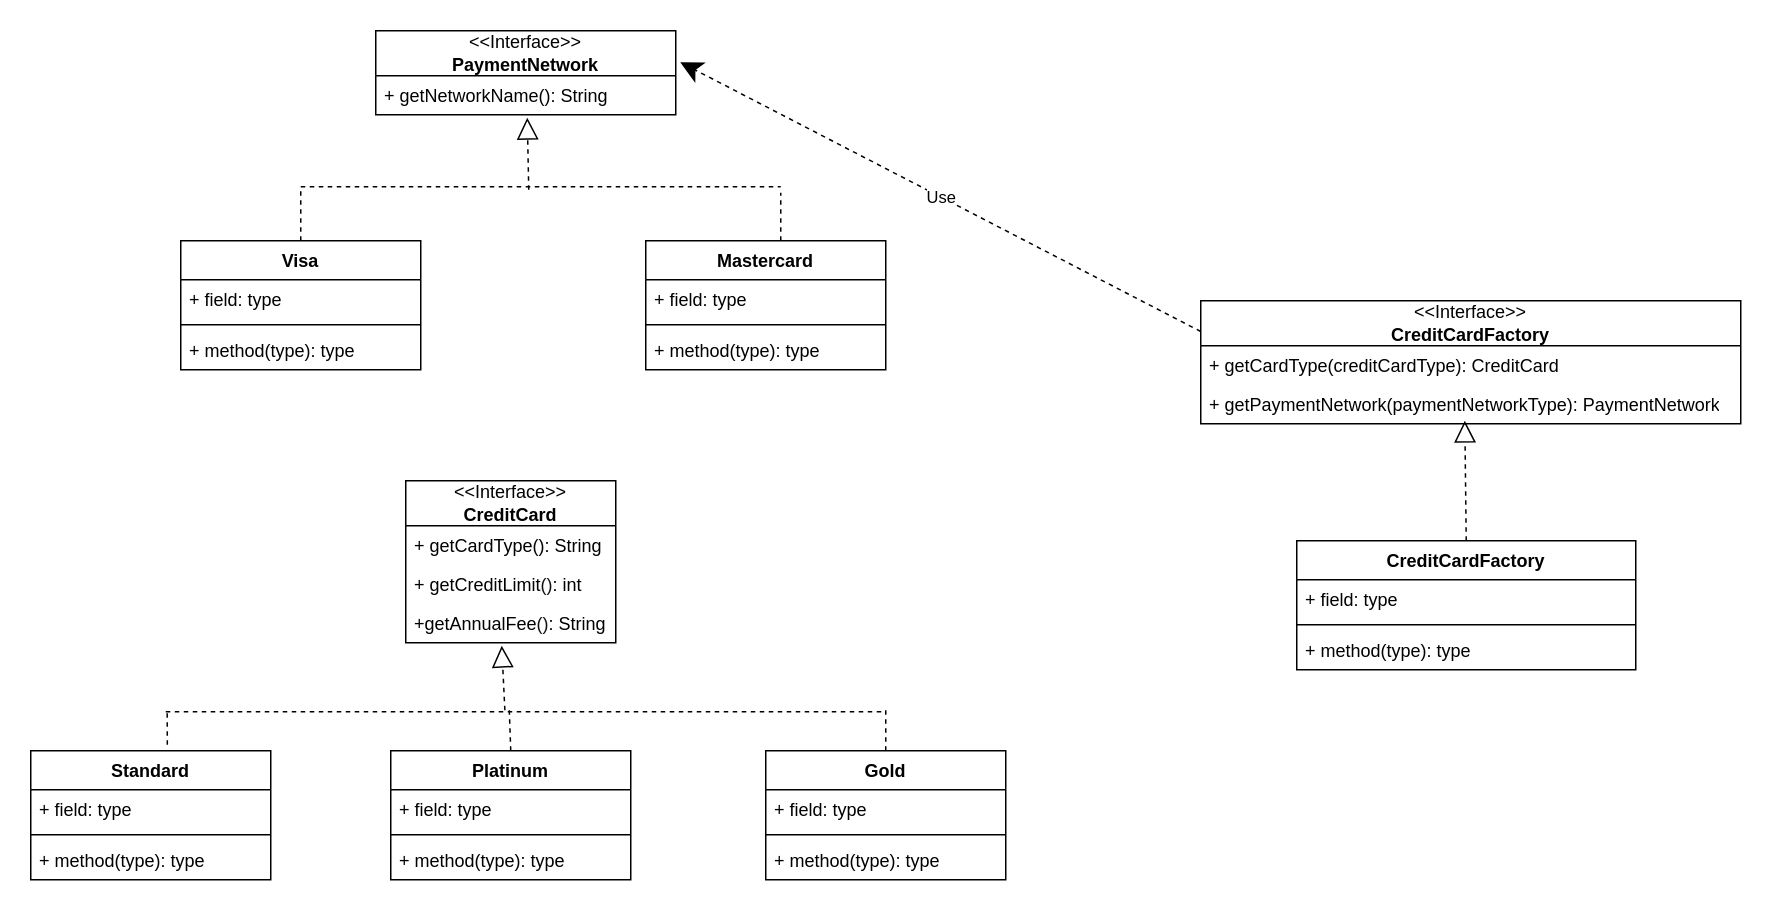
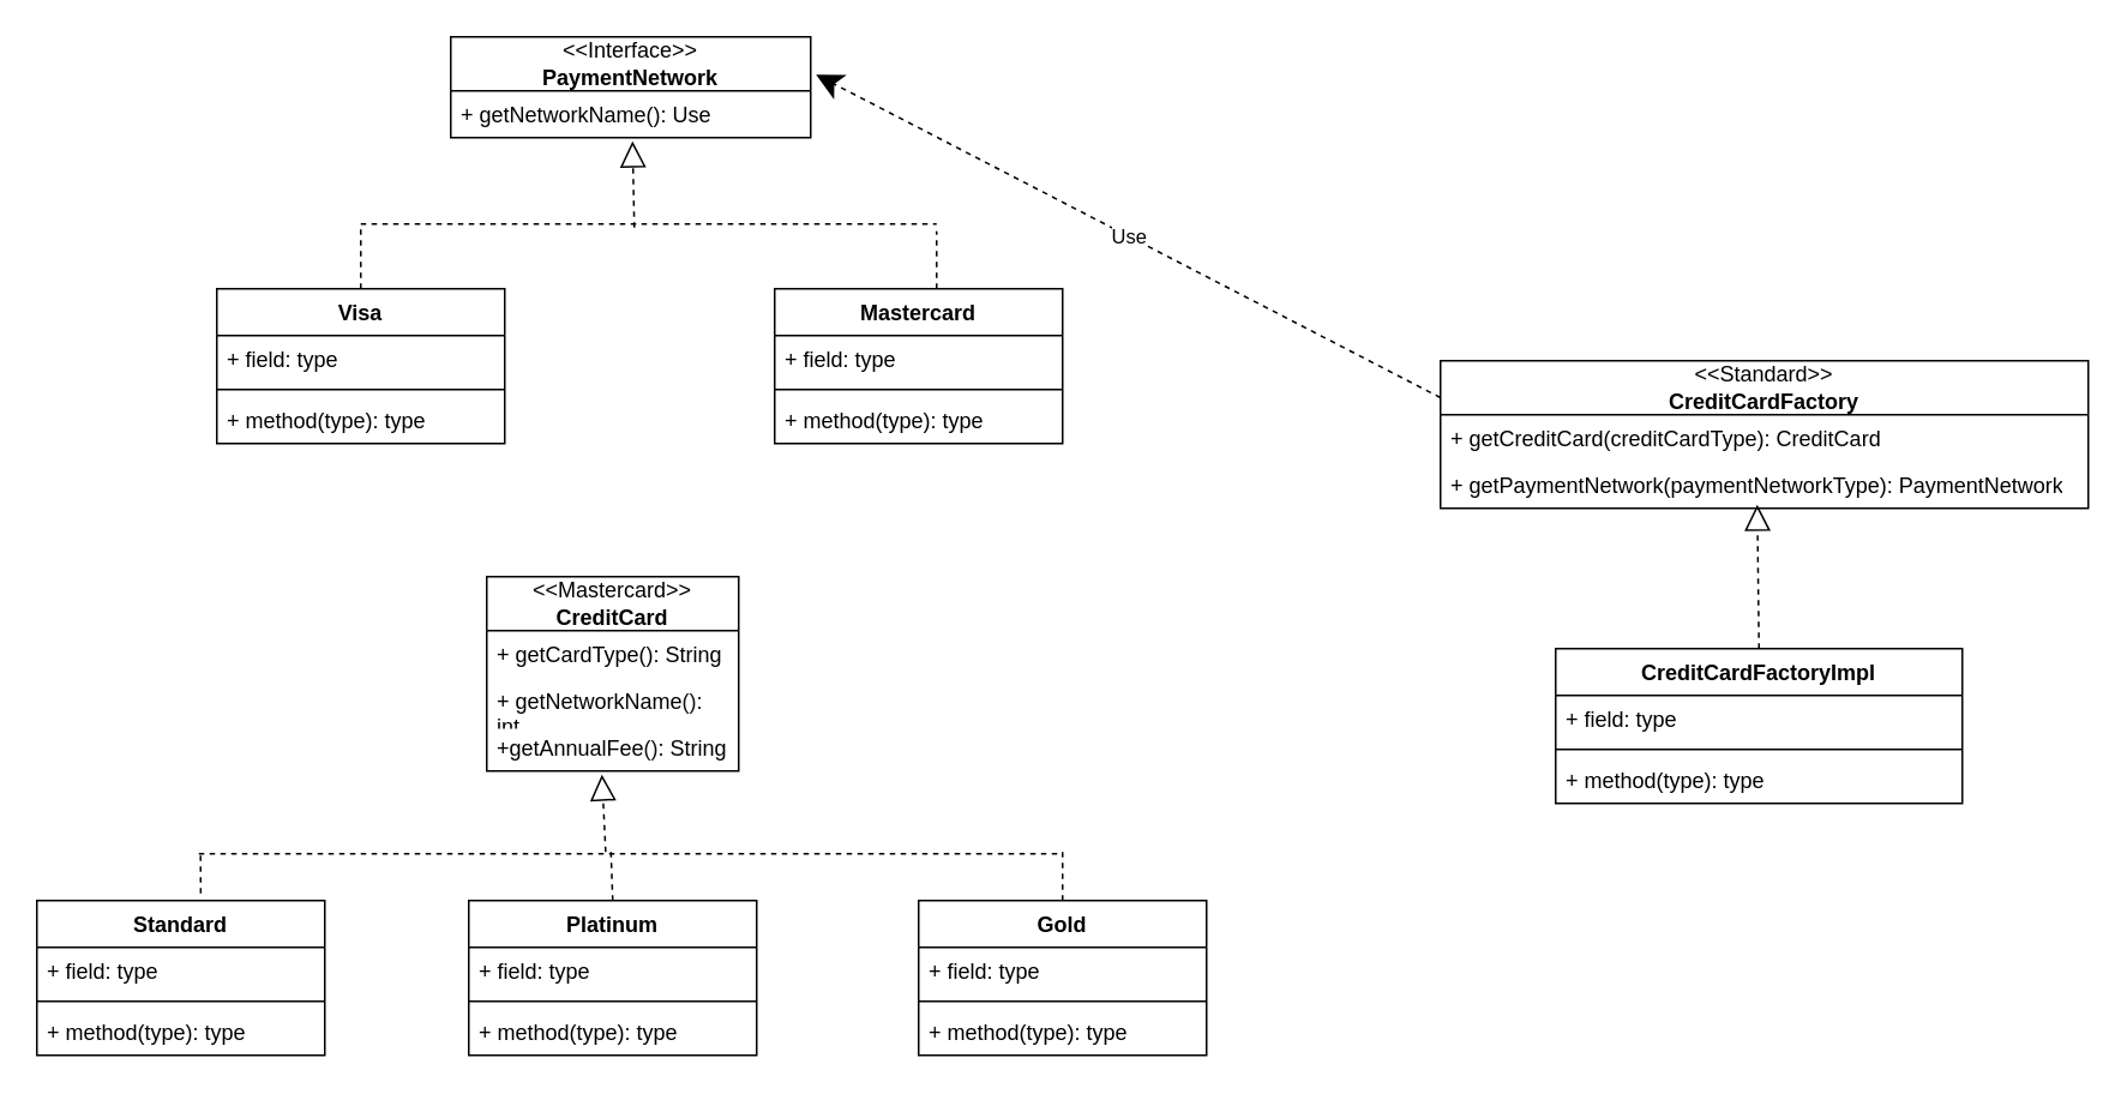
  <mxCell id="0" />
  <mxCell id="1" parent="0" />
- <mxCell id="2" value="&amp;lt;&amp;lt;Interface&amp;gt;&amp;gt;&lt;br&gt;&lt;b&gt;CreditCard&lt;/b&gt;" style="swimlane;fontStyle=0;childLayout=stackLayout;horizontal=1;startSize=30;fillColor=none;horizontalStack=0;resizeParent=1;resizeParentMax=0;resizeLast=0;collapsible=1;marginBottom=0;whiteSpace=wrap;html=1;" vertex="1" parent="1"><mxGeometry x="270" y="320" width="140" height="108" as="geometry" /></mxCell>
+ <mxCell id="2" value="&amp;lt;&amp;lt;Mastercard&amp;gt;&amp;gt;&lt;br&gt;&lt;b&gt;CreditCard&lt;/b&gt;" style="swimlane;fontStyle=0;childLayout=stackLayout;horizontal=1;startSize=30;fillColor=none;horizontalStack=0;resizeParent=1;resizeParentMax=0;resizeLast=0;collapsible=1;marginBottom=0;whiteSpace=wrap;html=1;" vertex="1" parent="1"><mxGeometry x="270" y="320" width="140" height="108" as="geometry" /></mxCell>
  <mxCell id="3" value="+ getCardType(): String" style="text;strokeColor=none;fillColor=none;align=left;verticalAlign=top;spacingLeft=4;spacingRight=4;overflow=hidden;rotatable=0;points=[[0,0.5],[1,0.5]];portConstraint=eastwest;whiteSpace=wrap;html=1;" vertex="1" parent="2"><mxGeometry y="30" width="140" height="26" as="geometry" /></mxCell>
- <mxCell id="4" value="+ getCreditLimit&lt;span style=&quot;font-size: var(--cib-type-body1-font-size); font-weight: var(--cib-type-body1-font-weight); color: rgb(17, 17, 17); font-variation-settings: var(--cib-type-subtitle1-font-variation-settings);&quot; class=&quot;hljs-params&quot;&gt;()&lt;/span&gt;&lt;span style=&quot;background-color: initial;&quot;&gt;: int&lt;/span&gt;" style="text;strokeColor=none;fillColor=none;align=left;verticalAlign=top;spacingLeft=4;spacingRight=4;overflow=hidden;rotatable=0;points=[[0,0.5],[1,0.5]];portConstraint=eastwest;whiteSpace=wrap;html=1;" vertex="1" parent="2"><mxGeometry y="56" width="140" height="26" as="geometry" /></mxCell>
+ <mxCell id="4" value="+ getNetworkName&lt;span style=&quot;font-size: var(--cib-type-body1-font-size); font-weight: var(--cib-type-body1-font-weight); color: rgb(17, 17, 17); font-variation-settings: var(--cib-type-subtitle1-font-variation-settings);&quot; class=&quot;hljs-params&quot;&gt;()&lt;/span&gt;&lt;span style=&quot;background-color: initial;&quot;&gt;: int&lt;/span&gt;" style="text;strokeColor=none;fillColor=none;align=left;verticalAlign=top;spacingLeft=4;spacingRight=4;overflow=hidden;rotatable=0;points=[[0,0.5],[1,0.5]];portConstraint=eastwest;whiteSpace=wrap;html=1;" vertex="1" parent="2"><mxGeometry y="56" width="140" height="26" as="geometry" /></mxCell>
  <mxCell id="5" value="+getAnnualFee&lt;span style=&quot;font-size: var(--cib-type-body1-font-size); font-weight: var(--cib-type-body1-font-weight); color: rgb(17, 17, 17); font-variation-settings: var(--cib-type-subtitle1-font-variation-settings);&quot; class=&quot;hljs-params&quot;&gt;()&lt;/span&gt;&lt;span style=&quot;background-color: initial;&quot;&gt;: String&lt;/span&gt;" style="text;strokeColor=none;fillColor=none;align=left;verticalAlign=top;spacingLeft=4;spacingRight=4;overflow=hidden;rotatable=0;points=[[0,0.5],[1,0.5]];portConstraint=eastwest;whiteSpace=wrap;html=1;" vertex="1" parent="2"><mxGeometry y="82" width="140" height="26" as="geometry" /></mxCell>
  <mxCell id="6" value="Platinum" style="swimlane;fontStyle=1;align=center;verticalAlign=top;childLayout=stackLayout;horizontal=1;startSize=26;horizontalStack=0;resizeParent=1;resizeParentMax=0;resizeLast=0;collapsible=1;marginBottom=0;whiteSpace=wrap;html=1;" vertex="1" parent="1"><mxGeometry x="260" y="500" width="160" height="86" as="geometry" /></mxCell>
  <mxCell id="7" value="+ field: type" style="text;strokeColor=none;fillColor=none;align=left;verticalAlign=top;spacingLeft=4;spacingRight=4;overflow=hidden;rotatable=0;points=[[0,0.5],[1,0.5]];portConstraint=eastwest;whiteSpace=wrap;html=1;" vertex="1" parent="6"><mxGeometry y="26" width="160" height="26" as="geometry" /></mxCell>
  <mxCell id="8" value="" style="line;strokeWidth=1;fillColor=none;align=left;verticalAlign=middle;spacingTop=-1;spacingLeft=3;spacingRight=3;rotatable=0;labelPosition=right;points=[];portConstraint=eastwest;strokeColor=inherit;" vertex="1" parent="6"><mxGeometry y="52" width="160" height="8" as="geometry" /></mxCell>
  <mxCell id="9" value="+ method(type): type" style="text;strokeColor=none;fillColor=none;align=left;verticalAlign=top;spacingLeft=4;spacingRight=4;overflow=hidden;rotatable=0;points=[[0,0.5],[1,0.5]];portConstraint=eastwest;whiteSpace=wrap;html=1;" vertex="1" parent="6"><mxGeometry y="60" width="160" height="26" as="geometry" /></mxCell>
  <mxCell id="10" value="Gold" style="swimlane;fontStyle=1;align=center;verticalAlign=top;childLayout=stackLayout;horizontal=1;startSize=26;horizontalStack=0;resizeParent=1;resizeParentMax=0;resizeLast=0;collapsible=1;marginBottom=0;whiteSpace=wrap;html=1;" vertex="1" parent="1"><mxGeometry x="510" y="500" width="160" height="86" as="geometry" /></mxCell>
  <mxCell id="11" value="+ field: type" style="text;strokeColor=none;fillColor=none;align=left;verticalAlign=top;spacingLeft=4;spacingRight=4;overflow=hidden;rotatable=0;points=[[0,0.5],[1,0.5]];portConstraint=eastwest;whiteSpace=wrap;html=1;" vertex="1" parent="10"><mxGeometry y="26" width="160" height="26" as="geometry" /></mxCell>
  <mxCell id="12" value="" style="line;strokeWidth=1;fillColor=none;align=left;verticalAlign=middle;spacingTop=-1;spacingLeft=3;spacingRight=3;rotatable=0;labelPosition=right;points=[];portConstraint=eastwest;strokeColor=inherit;" vertex="1" parent="10"><mxGeometry y="52" width="160" height="8" as="geometry" /></mxCell>
  <mxCell id="13" value="+ method(type): type" style="text;strokeColor=none;fillColor=none;align=left;verticalAlign=top;spacingLeft=4;spacingRight=4;overflow=hidden;rotatable=0;points=[[0,0.5],[1,0.5]];portConstraint=eastwest;whiteSpace=wrap;html=1;" vertex="1" parent="10"><mxGeometry y="60" width="160" height="26" as="geometry" /></mxCell>
  <mxCell id="14" value="Standard" style="swimlane;fontStyle=1;align=center;verticalAlign=top;childLayout=stackLayout;horizontal=1;startSize=26;horizontalStack=0;resizeParent=1;resizeParentMax=0;resizeLast=0;collapsible=1;marginBottom=0;whiteSpace=wrap;html=1;" vertex="1" parent="1"><mxGeometry x="20" y="500" width="160" height="86" as="geometry" /></mxCell>
  <mxCell id="15" value="+ field: type" style="text;strokeColor=none;fillColor=none;align=left;verticalAlign=top;spacingLeft=4;spacingRight=4;overflow=hidden;rotatable=0;points=[[0,0.5],[1,0.5]];portConstraint=eastwest;whiteSpace=wrap;html=1;" vertex="1" parent="14"><mxGeometry y="26" width="160" height="26" as="geometry" /></mxCell>
  <mxCell id="16" value="" style="line;strokeWidth=1;fillColor=none;align=left;verticalAlign=middle;spacingTop=-1;spacingLeft=3;spacingRight=3;rotatable=0;labelPosition=right;points=[];portConstraint=eastwest;strokeColor=inherit;" vertex="1" parent="14"><mxGeometry y="52" width="160" height="8" as="geometry" /></mxCell>
  <mxCell id="17" value="+ method(type): type" style="text;strokeColor=none;fillColor=none;align=left;verticalAlign=top;spacingLeft=4;spacingRight=4;overflow=hidden;rotatable=0;points=[[0,0.5],[1,0.5]];portConstraint=eastwest;whiteSpace=wrap;html=1;" vertex="1" parent="14"><mxGeometry y="60" width="160" height="26" as="geometry" /></mxCell>
- <mxCell id="18" value="&amp;lt;&amp;lt;Interface&amp;gt;&amp;gt;&lt;br&gt;&lt;b&gt;CreditCardFactory&lt;/b&gt;" style="swimlane;fontStyle=0;childLayout=stackLayout;horizontal=1;startSize=30;fillColor=none;horizontalStack=0;resizeParent=1;resizeParentMax=0;resizeLast=0;collapsible=1;marginBottom=0;whiteSpace=wrap;html=1;" vertex="1" parent="1"><mxGeometry x="800" y="200" width="360" height="82" as="geometry" /></mxCell>
- <mxCell id="19" value="+ getCardType(creditCardType): CreditCard" style="text;strokeColor=none;fillColor=none;align=left;verticalAlign=top;spacingLeft=4;spacingRight=4;overflow=hidden;rotatable=0;points=[[0,0.5],[1,0.5]];portConstraint=eastwest;whiteSpace=wrap;html=1;" vertex="1" parent="18"><mxGeometry y="30" width="360" height="26" as="geometry" /></mxCell>
+ <mxCell id="18" value="&amp;lt;&amp;lt;Standard&amp;gt;&amp;gt;&lt;br&gt;&lt;b&gt;CreditCardFactory&lt;/b&gt;" style="swimlane;fontStyle=0;childLayout=stackLayout;horizontal=1;startSize=30;fillColor=none;horizontalStack=0;resizeParent=1;resizeParentMax=0;resizeLast=0;collapsible=1;marginBottom=0;whiteSpace=wrap;html=1;" vertex="1" parent="1"><mxGeometry x="800" y="200" width="360" height="82" as="geometry" /></mxCell>
+ <mxCell id="19" value="+ getCreditCard(creditCardType): CreditCard" style="text;strokeColor=none;fillColor=none;align=left;verticalAlign=top;spacingLeft=4;spacingRight=4;overflow=hidden;rotatable=0;points=[[0,0.5],[1,0.5]];portConstraint=eastwest;whiteSpace=wrap;html=1;" vertex="1" parent="18"><mxGeometry y="30" width="360" height="26" as="geometry" /></mxCell>
  <mxCell id="20" value="+ getPaymentNetwork(paymentNetworkType): PaymentNetwork" style="text;strokeColor=none;fillColor=none;align=left;verticalAlign=top;spacingLeft=4;spacingRight=4;overflow=hidden;rotatable=0;points=[[0,0.5],[1,0.5]];portConstraint=eastwest;whiteSpace=wrap;html=1;" vertex="1" parent="18"><mxGeometry y="56" width="360" height="26" as="geometry" /></mxCell>
  <mxCell id="21" value="" style="endArrow=block;dashed=1;endFill=0;endSize=12;html=1;rounded=0;entryX=0.457;entryY=1.077;entryDx=0;entryDy=0;entryPerimeter=0;exitX=0.471;exitY=0.375;exitDx=0;exitDy=0;exitPerimeter=0;" edge="1" parent="1" source="22" target="5"><mxGeometry width="160" relative="1" as="geometry"><mxPoint x="334" y="480" as="sourcePoint" /><mxPoint x="450" y="480" as="targetPoint" /></mxGeometry></mxCell>
  <mxCell id="22" value="" style="line;strokeWidth=1;fillColor=none;align=left;verticalAlign=middle;spacingTop=-1;spacingLeft=3;spacingRight=3;rotatable=0;labelPosition=right;points=[];portConstraint=eastwest;strokeColor=inherit;dashed=1;" vertex="1" parent="1"><mxGeometry x="110" y="470" width="480" height="8" as="geometry" /></mxCell>
  <mxCell id="23" value="" style="endArrow=none;dashed=1;html=1;rounded=0;entryX=1;entryY=0;entryDx=0;entryDy=0;entryPerimeter=0;exitX=0.5;exitY=0;exitDx=0;exitDy=0;" edge="1" parent="1" source="10" target="22"><mxGeometry width="50" height="50" relative="1" as="geometry"><mxPoint x="650" y="490" as="sourcePoint" /><mxPoint x="700" y="440" as="targetPoint" /></mxGeometry></mxCell>
  <mxCell id="24" value="" style="endArrow=none;dashed=1;html=1;rounded=0;entryX=0.477;entryY=0.125;entryDx=0;entryDy=0;entryPerimeter=0;exitX=0.5;exitY=0;exitDx=0;exitDy=0;" edge="1" parent="1" source="6" target="22"><mxGeometry width="50" height="50" relative="1" as="geometry"><mxPoint x="356" y="510" as="sourcePoint" /><mxPoint x="410" y="640" as="targetPoint" /><Array as="points" /></mxGeometry></mxCell>
  <mxCell id="25" value="" style="endArrow=none;dashed=1;html=1;rounded=0;entryX=0.002;entryY=0.5;entryDx=0;entryDy=0;entryPerimeter=0;exitX=0.569;exitY=-0.047;exitDx=0;exitDy=0;exitPerimeter=0;" edge="1" parent="1" source="14" target="22"><mxGeometry width="50" height="50" relative="1" as="geometry"><mxPoint x="20" y="710" as="sourcePoint" /><mxPoint x="70" y="660" as="targetPoint" /></mxGeometry></mxCell>
  <mxCell id="26" value="&amp;lt;&amp;lt;Interface&amp;gt;&amp;gt;&lt;br&gt;&lt;b&gt;PaymentNetwork&lt;/b&gt;" style="swimlane;fontStyle=0;childLayout=stackLayout;horizontal=1;startSize=30;fillColor=none;horizontalStack=0;resizeParent=1;resizeParentMax=0;resizeLast=0;collapsible=1;marginBottom=0;whiteSpace=wrap;html=1;" vertex="1" parent="1"><mxGeometry x="250" y="20" width="200" height="56" as="geometry" /></mxCell>
- <mxCell id="27" value="+ getNetworkName(): String" style="text;strokeColor=none;fillColor=none;align=left;verticalAlign=top;spacingLeft=4;spacingRight=4;overflow=hidden;rotatable=0;points=[[0,0.5],[1,0.5]];portConstraint=eastwest;whiteSpace=wrap;html=1;" vertex="1" parent="26"><mxGeometry y="30" width="200" height="26" as="geometry" /></mxCell>
+ <mxCell id="27" value="+ getNetworkName(): Use" style="text;strokeColor=none;fillColor=none;align=left;verticalAlign=top;spacingLeft=4;spacingRight=4;overflow=hidden;rotatable=0;points=[[0,0.5],[1,0.5]];portConstraint=eastwest;whiteSpace=wrap;html=1;" vertex="1" parent="26"><mxGeometry y="30" width="200" height="26" as="geometry" /></mxCell>
  <mxCell id="28" value="Visa" style="swimlane;fontStyle=1;align=center;verticalAlign=top;childLayout=stackLayout;horizontal=1;startSize=26;horizontalStack=0;resizeParent=1;resizeParentMax=0;resizeLast=0;collapsible=1;marginBottom=0;whiteSpace=wrap;html=1;" vertex="1" parent="1"><mxGeometry x="120" y="160" width="160" height="86" as="geometry" /></mxCell>
  <mxCell id="29" value="+ field: type" style="text;strokeColor=none;fillColor=none;align=left;verticalAlign=top;spacingLeft=4;spacingRight=4;overflow=hidden;rotatable=0;points=[[0,0.5],[1,0.5]];portConstraint=eastwest;whiteSpace=wrap;html=1;" vertex="1" parent="28"><mxGeometry y="26" width="160" height="26" as="geometry" /></mxCell>
  <mxCell id="30" value="" style="line;strokeWidth=1;fillColor=none;align=left;verticalAlign=middle;spacingTop=-1;spacingLeft=3;spacingRight=3;rotatable=0;labelPosition=right;points=[];portConstraint=eastwest;strokeColor=inherit;" vertex="1" parent="28"><mxGeometry y="52" width="160" height="8" as="geometry" /></mxCell>
  <mxCell id="31" value="+ method(type): type" style="text;strokeColor=none;fillColor=none;align=left;verticalAlign=top;spacingLeft=4;spacingRight=4;overflow=hidden;rotatable=0;points=[[0,0.5],[1,0.5]];portConstraint=eastwest;whiteSpace=wrap;html=1;" vertex="1" parent="28"><mxGeometry y="60" width="160" height="26" as="geometry" /></mxCell>
  <mxCell id="32" value="Mastercard" style="swimlane;fontStyle=1;align=center;verticalAlign=top;childLayout=stackLayout;horizontal=1;startSize=26;horizontalStack=0;resizeParent=1;resizeParentMax=0;resizeLast=0;collapsible=1;marginBottom=0;whiteSpace=wrap;html=1;" vertex="1" parent="1"><mxGeometry x="430" y="160" width="160" height="86" as="geometry" /></mxCell>
  <mxCell id="33" value="+ field: type" style="text;strokeColor=none;fillColor=none;align=left;verticalAlign=top;spacingLeft=4;spacingRight=4;overflow=hidden;rotatable=0;points=[[0,0.5],[1,0.5]];portConstraint=eastwest;whiteSpace=wrap;html=1;" vertex="1" parent="32"><mxGeometry y="26" width="160" height="26" as="geometry" /></mxCell>
  <mxCell id="34" value="" style="line;strokeWidth=1;fillColor=none;align=left;verticalAlign=middle;spacingTop=-1;spacingLeft=3;spacingRight=3;rotatable=0;labelPosition=right;points=[];portConstraint=eastwest;strokeColor=inherit;" vertex="1" parent="32"><mxGeometry y="52" width="160" height="8" as="geometry" /></mxCell>
  <mxCell id="35" value="+ method(type): type" style="text;strokeColor=none;fillColor=none;align=left;verticalAlign=top;spacingLeft=4;spacingRight=4;overflow=hidden;rotatable=0;points=[[0,0.5],[1,0.5]];portConstraint=eastwest;whiteSpace=wrap;html=1;" vertex="1" parent="32"><mxGeometry y="60" width="160" height="26" as="geometry" /></mxCell>
  <mxCell id="36" value="" style="endArrow=block;dashed=1;endFill=0;endSize=12;html=1;rounded=0;entryX=0.505;entryY=1.077;entryDx=0;entryDy=0;entryPerimeter=0;exitX=0.475;exitY=0.75;exitDx=0;exitDy=0;exitPerimeter=0;" edge="1" parent="1" source="37" target="27"><mxGeometry width="160" relative="1" as="geometry"><mxPoint x="351" y="120" as="sourcePoint" /><mxPoint x="354" y="520" as="targetPoint" /></mxGeometry></mxCell>
  <mxCell id="37" value="" style="line;strokeWidth=1;fillColor=none;align=left;verticalAlign=middle;spacingTop=-1;spacingLeft=3;spacingRight=3;rotatable=0;labelPosition=right;points=[];portConstraint=eastwest;strokeColor=inherit;dashed=1;" vertex="1" parent="1"><mxGeometry x="200" y="120" width="320" height="8" as="geometry" /></mxCell>
  <mxCell id="38" value="" style="endArrow=none;dashed=1;html=1;rounded=0;entryX=1;entryY=1;entryDx=0;entryDy=0;entryPerimeter=0;" edge="1" parent="1" target="37"><mxGeometry width="50" height="50" relative="1" as="geometry"><mxPoint x="520" y="160" as="sourcePoint" /><mxPoint x="520" y="290" as="targetPoint" /></mxGeometry></mxCell>
  <mxCell id="39" value="" style="endArrow=none;dashed=1;html=1;rounded=0;" edge="1" parent="1"><mxGeometry width="50" height="50" relative="1" as="geometry"><mxPoint x="200" y="160" as="sourcePoint" /><mxPoint x="200" y="124" as="targetPoint" /></mxGeometry></mxCell>
- <mxCell id="40" value="CreditCardFactory" style="swimlane;fontStyle=1;align=center;verticalAlign=top;childLayout=stackLayout;horizontal=1;startSize=26;horizontalStack=0;resizeParent=1;resizeParentMax=0;resizeLast=0;collapsible=1;marginBottom=0;whiteSpace=wrap;html=1;" vertex="1" parent="1"><mxGeometry x="864" y="360" width="226" height="86" as="geometry" /></mxCell>
+ <mxCell id="40" value="CreditCardFactoryImpl" style="swimlane;fontStyle=1;align=center;verticalAlign=top;childLayout=stackLayout;horizontal=1;startSize=26;horizontalStack=0;resizeParent=1;resizeParentMax=0;resizeLast=0;collapsible=1;marginBottom=0;whiteSpace=wrap;html=1;" vertex="1" parent="1"><mxGeometry x="864" y="360" width="226" height="86" as="geometry" /></mxCell>
  <mxCell id="41" value="+ field: type" style="text;strokeColor=none;fillColor=none;align=left;verticalAlign=top;spacingLeft=4;spacingRight=4;overflow=hidden;rotatable=0;points=[[0,0.5],[1,0.5]];portConstraint=eastwest;whiteSpace=wrap;html=1;" vertex="1" parent="40"><mxGeometry y="26" width="226" height="26" as="geometry" /></mxCell>
  <mxCell id="42" value="" style="line;strokeWidth=1;fillColor=none;align=left;verticalAlign=middle;spacingTop=-1;spacingLeft=3;spacingRight=3;rotatable=0;labelPosition=right;points=[];portConstraint=eastwest;strokeColor=inherit;" vertex="1" parent="40"><mxGeometry y="52" width="226" height="8" as="geometry" /></mxCell>
  <mxCell id="43" value="+ method(type): type" style="text;strokeColor=none;fillColor=none;align=left;verticalAlign=top;spacingLeft=4;spacingRight=4;overflow=hidden;rotatable=0;points=[[0,0.5],[1,0.5]];portConstraint=eastwest;whiteSpace=wrap;html=1;" vertex="1" parent="40"><mxGeometry y="60" width="226" height="26" as="geometry" /></mxCell>
  <mxCell id="44" value="" style="endArrow=block;dashed=1;endFill=0;endSize=12;html=1;rounded=0;entryX=0.489;entryY=0.923;entryDx=0;entryDy=0;entryPerimeter=0;exitX=0.5;exitY=0;exitDx=0;exitDy=0;" edge="1" parent="1" source="40" target="20"><mxGeometry width="160" relative="1" as="geometry"><mxPoint x="1031" y="538" as="sourcePoint" /><mxPoint x="1030" y="490" as="targetPoint" /></mxGeometry></mxCell>
  <mxCell id="45" value="Use" style="endArrow=classic;endSize=12;dashed=1;html=1;rounded=0;exitX=0;exitY=0.25;exitDx=0;exitDy=0;entryX=1.015;entryY=0.375;entryDx=0;entryDy=0;entryPerimeter=0;" edge="1" parent="1" source="18" target="26"><mxGeometry width="160" relative="1" as="geometry"><mxPoint x="590" y="-58.492" as="sourcePoint" /><mxPoint x="937" y="120" as="targetPoint" /></mxGeometry></mxCell>
